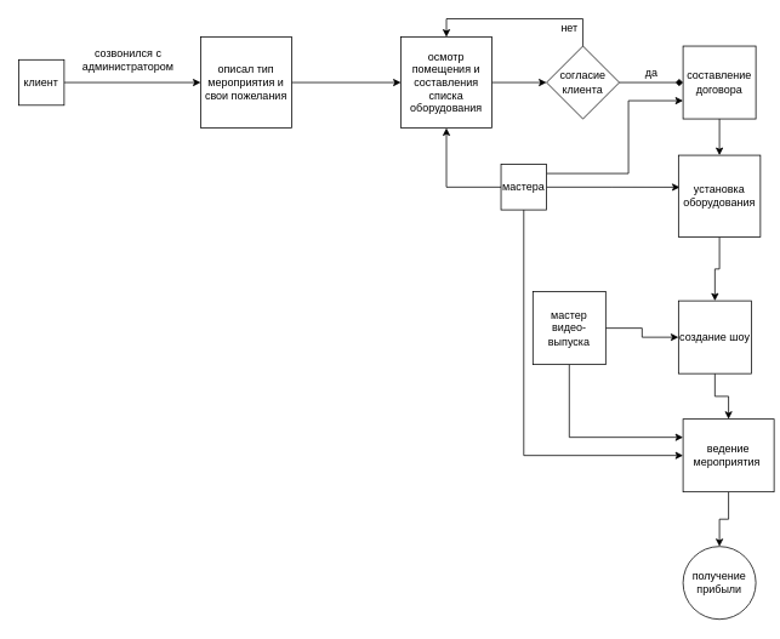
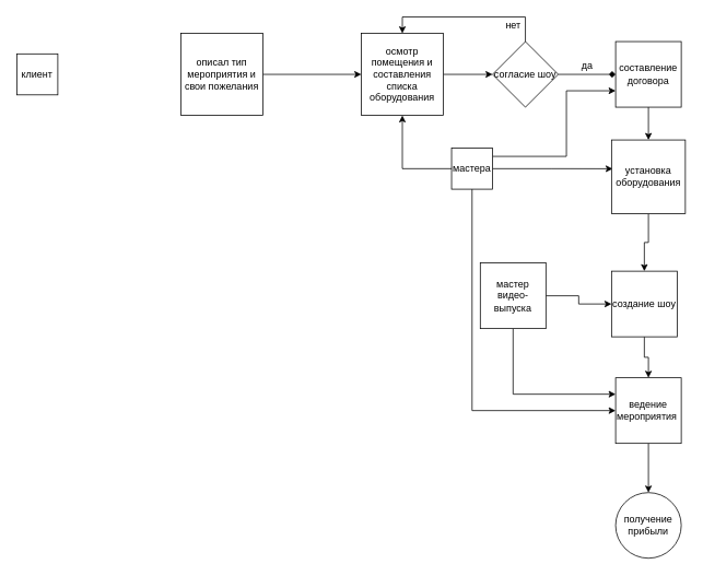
  <mxCell id="0" />
  <mxCell id="1" parent="0" />
- <mxCell id="2" style="edgeStyle=orthogonalEdgeStyle;rounded=0;orthogonalLoop=1;jettySize=auto;html=1;entryX=0;entryY=0.5;entryDx=0;entryDy=0;" parent="1" source="3" target="5" edge="1"><mxGeometry relative="1" as="geometry" /></mxCell>
  <mxCell id="3" value="клиент" style="whiteSpace=wrap;html=1;aspect=fixed;" parent="1" vertex="1"><mxGeometry y="65" width="50" height="50" as="geometry" x="20" /></mxCell>
  <mxCell id="4" style="edgeStyle=orthogonalEdgeStyle;rounded=0;orthogonalLoop=1;jettySize=auto;html=1;entryX=0;entryY=0.5;entryDx=0;entryDy=0;" parent="1" source="5" target="8" edge="1"><mxGeometry relative="1" as="geometry" /></mxCell>
  <mxCell id="5" value="описал тип мероприятия и свои пожелания" style="whiteSpace=wrap;html=1;aspect=fixed;" parent="1" vertex="1"><mxGeometry x="220" y="40" width="100" height="100" as="geometry" /></mxCell>
- <mxCell id="6" value="созвонился с &lt;br&gt;администратором" style="text;html=1;align=center;verticalAlign=middle;resizable=0;points=[];;autosize=1;" parent="1" vertex="1"><mxGeometry x="80" y="50" width="120" height="30" as="geometry" /></mxCell>
  <mxCell id="7" style="edgeStyle=orthogonalEdgeStyle;rounded=0;orthogonalLoop=1;jettySize=auto;html=1;entryX=0;entryY=0.5;entryDx=0;entryDy=0;" parent="1" source="8" target="18" edge="1"><mxGeometry relative="1" as="geometry"><mxPoint x="590" y="90" as="targetPoint" /></mxGeometry></mxCell>
  <mxCell id="8" value="осмотр помещения и составления списка оборудования" style="whiteSpace=wrap;html=1;aspect=fixed;" parent="1" vertex="1"><mxGeometry x="440" y="40" width="100" height="100" as="geometry" /></mxCell>
  <mxCell id="9" style="edgeStyle=orthogonalEdgeStyle;rounded=0;orthogonalLoop=1;jettySize=auto;html=1;" parent="1" source="13" target="8" edge="1"><mxGeometry relative="1" as="geometry" /></mxCell>
  <mxCell id="10" style="edgeStyle=orthogonalEdgeStyle;rounded=0;orthogonalLoop=1;jettySize=auto;html=1;entryX=0;entryY=0.75;entryDx=0;entryDy=0;" parent="1" source="13" target="15" edge="1"><mxGeometry relative="1" as="geometry"><Array as="points"><mxPoint x="690" y="190" /><mxPoint x="690" y="110" /></Array></mxGeometry></mxCell>
  <mxCell id="11" style="edgeStyle=orthogonalEdgeStyle;rounded=0;orthogonalLoop=1;jettySize=auto;html=1;entryX=0;entryY=0.5;entryDx=0;entryDy=0;" parent="1" source="13" target="30" edge="1"><mxGeometry relative="1" as="geometry"><Array as="points"><mxPoint x="575" y="500" /></Array></mxGeometry></mxCell>
  <mxCell id="12" style="edgeStyle=orthogonalEdgeStyle;rounded=0;orthogonalLoop=1;jettySize=auto;html=1;entryX=0.016;entryY=0.39;entryDx=0;entryDy=0;entryPerimeter=0;" parent="1" source="13" target="22" edge="1"><mxGeometry relative="1" as="geometry" /></mxCell>
  <mxCell id="13" value="мастера" style="whiteSpace=wrap;html=1;aspect=fixed;" parent="1" vertex="1"><mxGeometry x="550" y="180" width="50" height="50" as="geometry" /></mxCell>
  <mxCell id="14" style="edgeStyle=orthogonalEdgeStyle;rounded=0;orthogonalLoop=1;jettySize=auto;html=1;entryX=0.5;entryY=0;entryDx=0;entryDy=0;" parent="1" source="15" target="22" edge="1"><mxGeometry relative="1" as="geometry" /></mxCell>
  <mxCell id="15" value="составление&lt;br&gt;договора" style="whiteSpace=wrap;html=1;aspect=fixed;" parent="1" vertex="1"><mxGeometry x="750" y="50" width="80" height="80" as="geometry" /></mxCell>
  <mxCell id="16" style="edgeStyle=orthogonalEdgeStyle;rounded=0;orthogonalLoop=1;jettySize=auto;html=1;endArrow=diamond;" parent="1" source="18" target="15" edge="1"><mxGeometry relative="1" as="geometry" /></mxCell>
  <mxCell id="17" style="edgeStyle=orthogonalEdgeStyle;rounded=0;orthogonalLoop=1;jettySize=auto;html=1;entryX=0.5;entryY=0;entryDx=0;entryDy=0;" parent="1" source="18" target="8" edge="1"><mxGeometry relative="1" as="geometry"><Array as="points"><mxPoint x="640" y="20" /><mxPoint x="490" y="20" /></Array></mxGeometry></mxCell>
- <mxCell id="18" value="согласие клиента" style="rhombus;whiteSpace=wrap;html=1;" parent="1" vertex="1"><mxGeometry x="600" y="50" width="80" height="80" as="geometry" /></mxCell>
+ <mxCell id="18" value="согласие шоу" style="rhombus;whiteSpace=wrap;html=1;" parent="1" vertex="1"><mxGeometry x="600" y="50" width="80" height="80" as="geometry" /></mxCell>
  <mxCell id="19" value="да" style="text;html=1;align=center;verticalAlign=middle;resizable=0;points=[];;autosize=1;" parent="1" vertex="1"><mxGeometry x="700" y="70" width="30" height="20" as="geometry" /></mxCell>
  <mxCell id="20" value="нет" style="text;html=1;align=center;verticalAlign=middle;resizable=0;points=[];;autosize=1;" parent="1" vertex="1"><mxGeometry x="610" width="30" height="20" as="geometry" y="20" /></mxCell>
  <mxCell id="21" style="edgeStyle=orthogonalEdgeStyle;rounded=0;orthogonalLoop=1;jettySize=auto;html=1;entryX=0.5;entryY=0;entryDx=0;entryDy=0;" parent="1" source="22" target="25" edge="1"><mxGeometry relative="1" as="geometry" /></mxCell>
  <mxCell id="22" value="установка оборудования" style="whiteSpace=wrap;html=1;aspect=fixed;" parent="1" vertex="1"><mxGeometry x="745" y="170" width="90" height="90" as="geometry" /></mxCell>
  <mxCell id="23" value="получение прибыли" style="ellipse;whiteSpace=wrap;html=1;aspect=fixed;" parent="1" vertex="1"><mxGeometry x="750" y="600" width="80" height="80" as="geometry" /></mxCell>
  <mxCell id="24" style="edgeStyle=orthogonalEdgeStyle;rounded=0;orthogonalLoop=1;jettySize=auto;html=1;entryX=0.5;entryY=0;entryDx=0;entryDy=0;" parent="1" source="25" target="30" edge="1"><mxGeometry relative="1" as="geometry" /></mxCell>
  <mxCell id="25" value="создание шоу" style="whiteSpace=wrap;html=1;aspect=fixed;" parent="1" vertex="1"><mxGeometry x="745" y="330" width="80" height="80" as="geometry" /></mxCell>
  <mxCell id="26" style="edgeStyle=orthogonalEdgeStyle;rounded=0;orthogonalLoop=1;jettySize=auto;html=1;entryX=0;entryY=0.5;entryDx=0;entryDy=0;" parent="1" source="28" target="25" edge="1"><mxGeometry relative="1" as="geometry" /></mxCell>
  <mxCell id="27" style="edgeStyle=orthogonalEdgeStyle;rounded=0;orthogonalLoop=1;jettySize=auto;html=1;entryX=0;entryY=0.25;entryDx=0;entryDy=0;" parent="1" source="28" target="30" edge="1"><mxGeometry relative="1" as="geometry"><Array as="points"><mxPoint x="625" y="480" /></Array></mxGeometry></mxCell>
  <mxCell id="28" value="мастер видео-выпуска" style="whiteSpace=wrap;html=1;aspect=fixed;" parent="1" vertex="1"><mxGeometry x="585" y="320" width="80" height="80" as="geometry" /></mxCell>
  <mxCell id="29" style="edgeStyle=orthogonalEdgeStyle;rounded=0;orthogonalLoop=1;jettySize=auto;html=1;entryX=0.5;entryY=0;entryDx=0;entryDy=0;" parent="1" source="30" target="23" edge="1"><mxGeometry relative="1" as="geometry" /></mxCell>
- <mxCell id="30" value="ведение мероприятия&amp;nbsp;" style="whiteSpace=wrap;html=1;aspect=fixed;" parent="1" vertex="1"><mxGeometry x="750" y="460" width="100" height="80" as="geometry" /></mxCell>
+ <mxCell id="30" value="ведение мероприятия&amp;nbsp;" style="whiteSpace=wrap;html=1;aspect=fixed;" parent="1" vertex="1"><mxGeometry x="750" y="460" width="80" height="80" as="geometry" /></mxCell>
